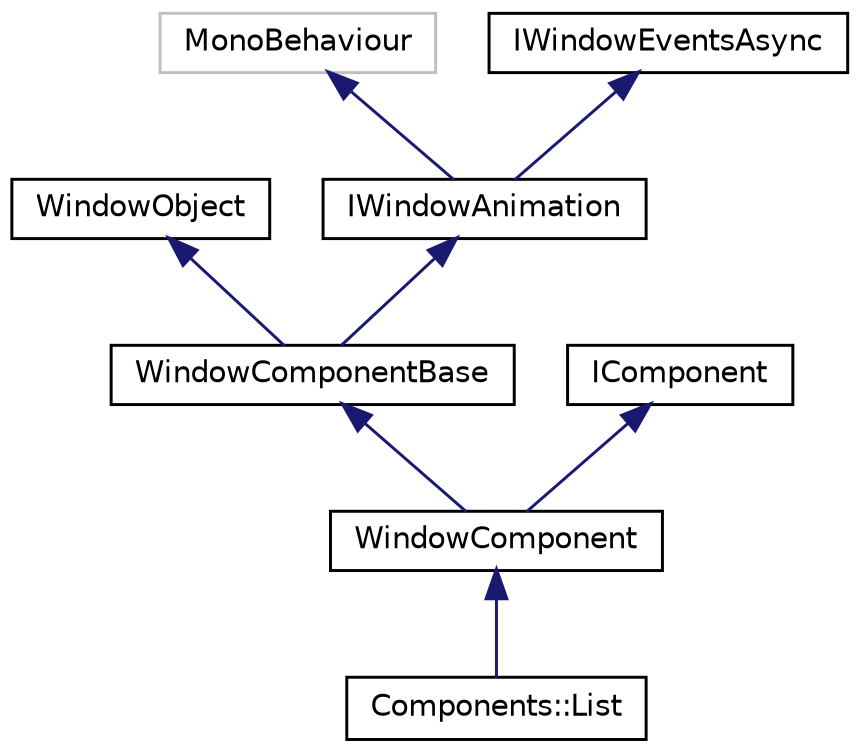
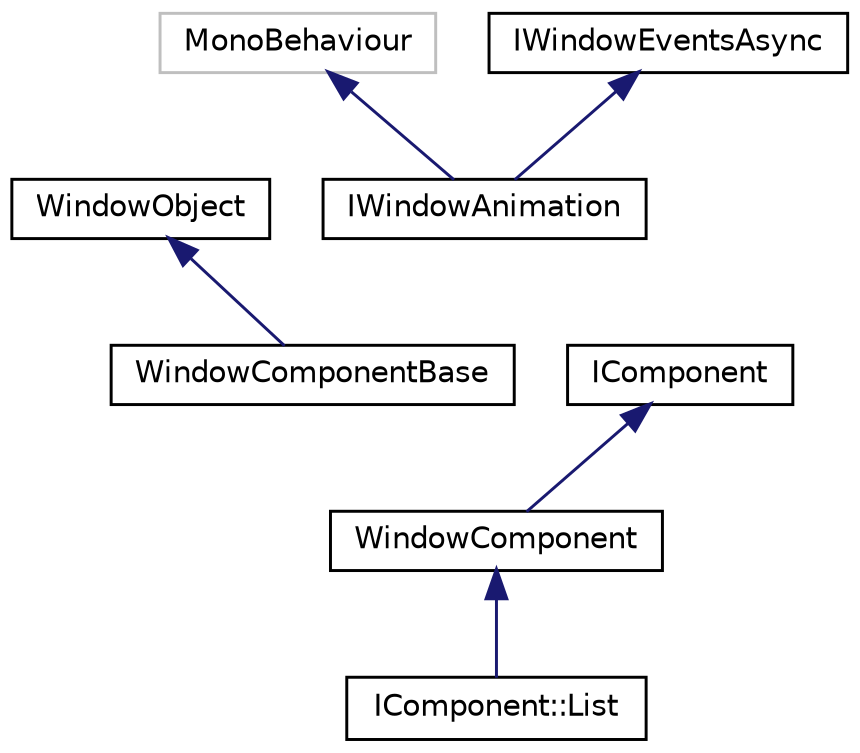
  digraph {
    fontname="DejaVu Sans"
    node [color=black fillcolor=white fontname="DejaVu Sans" fontsize=10 shape=record style=filled]
    edge [color=midnightblue dir=back fontname="DejaVu Sans" fontsize=10 labelfontname=FreeSans labelfontsize=10 style=solid]
-   n1 [height=0.2 label="Components::List" width=0.4]
+   n1 [height=0.2 label="IComponent::List" width=0.4]
    n2 [height=0.2 label=WindowComponent width=0.4]
    n3 [height=0.2 label=WindowComponentBase width=0.4]
    n4 [height=0.2 label=WindowObject width=0.4]
    n5 [color=grey75 height=0.2 label=MonoBehaviour width=0.4]
    n6 [height=0.2 label=IWindowAnimation width=0.4]
    n7 [height=0.2 label=IWindowEventsAsync width=0.4]
    n8 [height=0.2 label=IComponent width=0.4]
    n2 -> n1
-   n3 -> n2
    n4 -> n3
    n5 -> n6
-   n6 -> n3
    n7 -> n6
    n8 -> n2
  }
